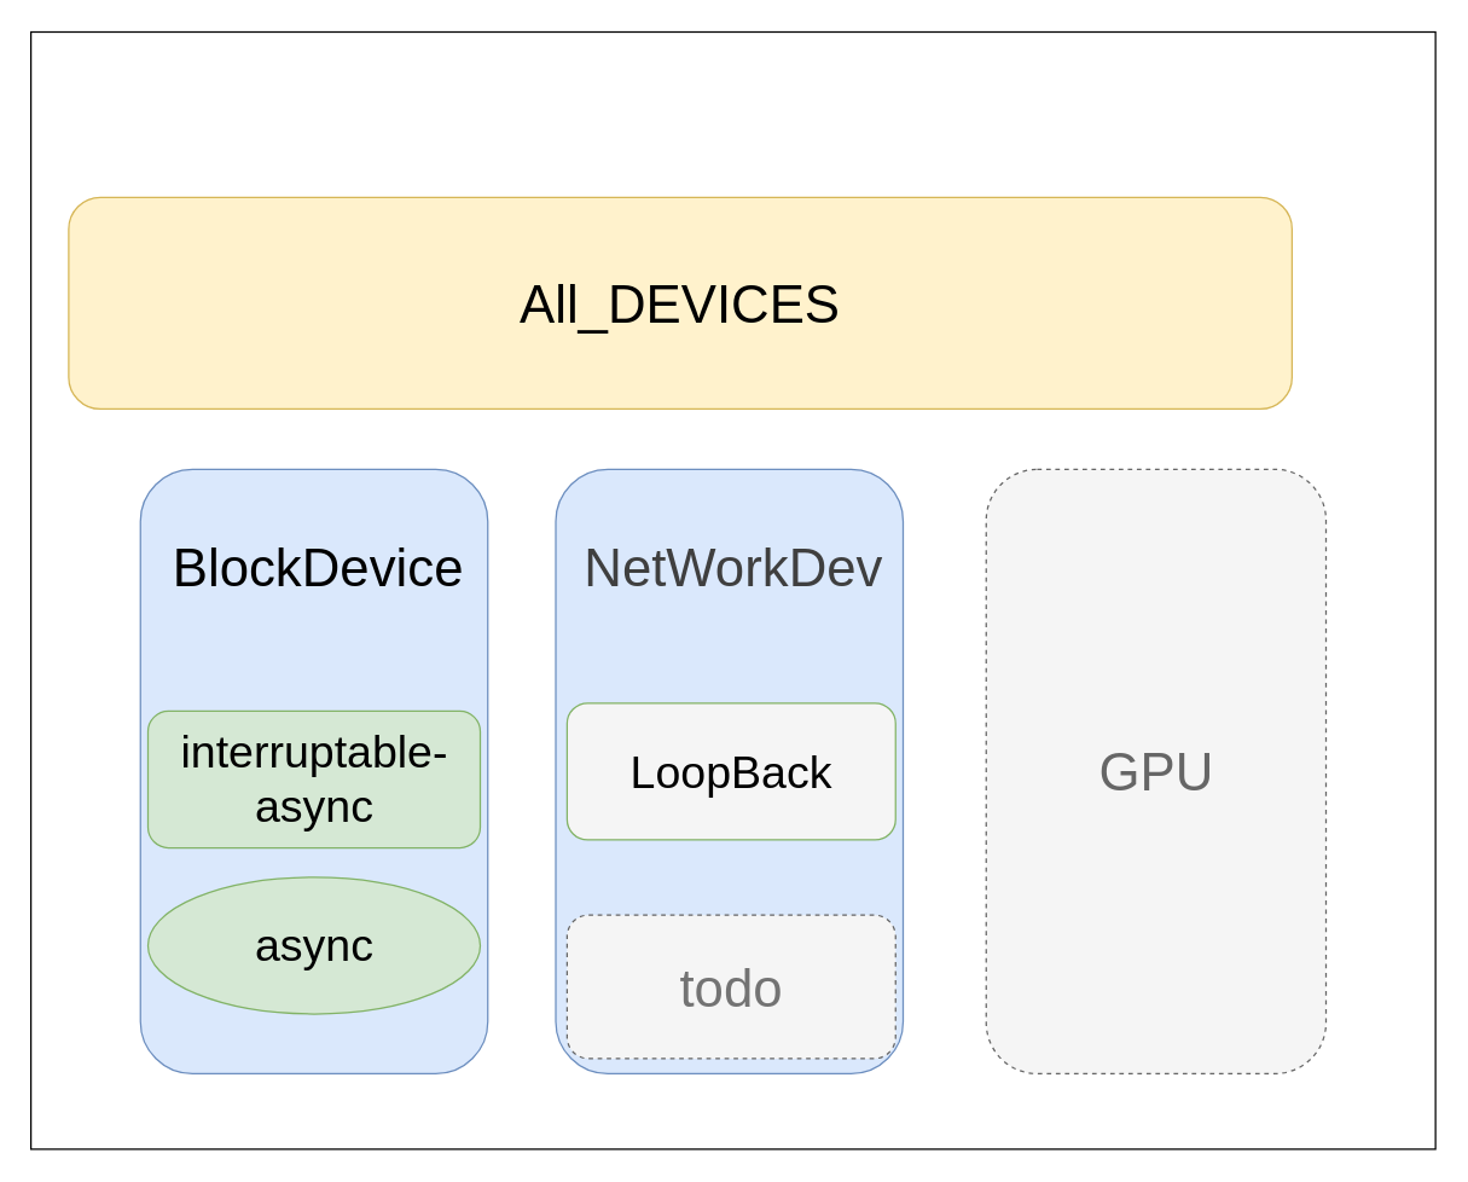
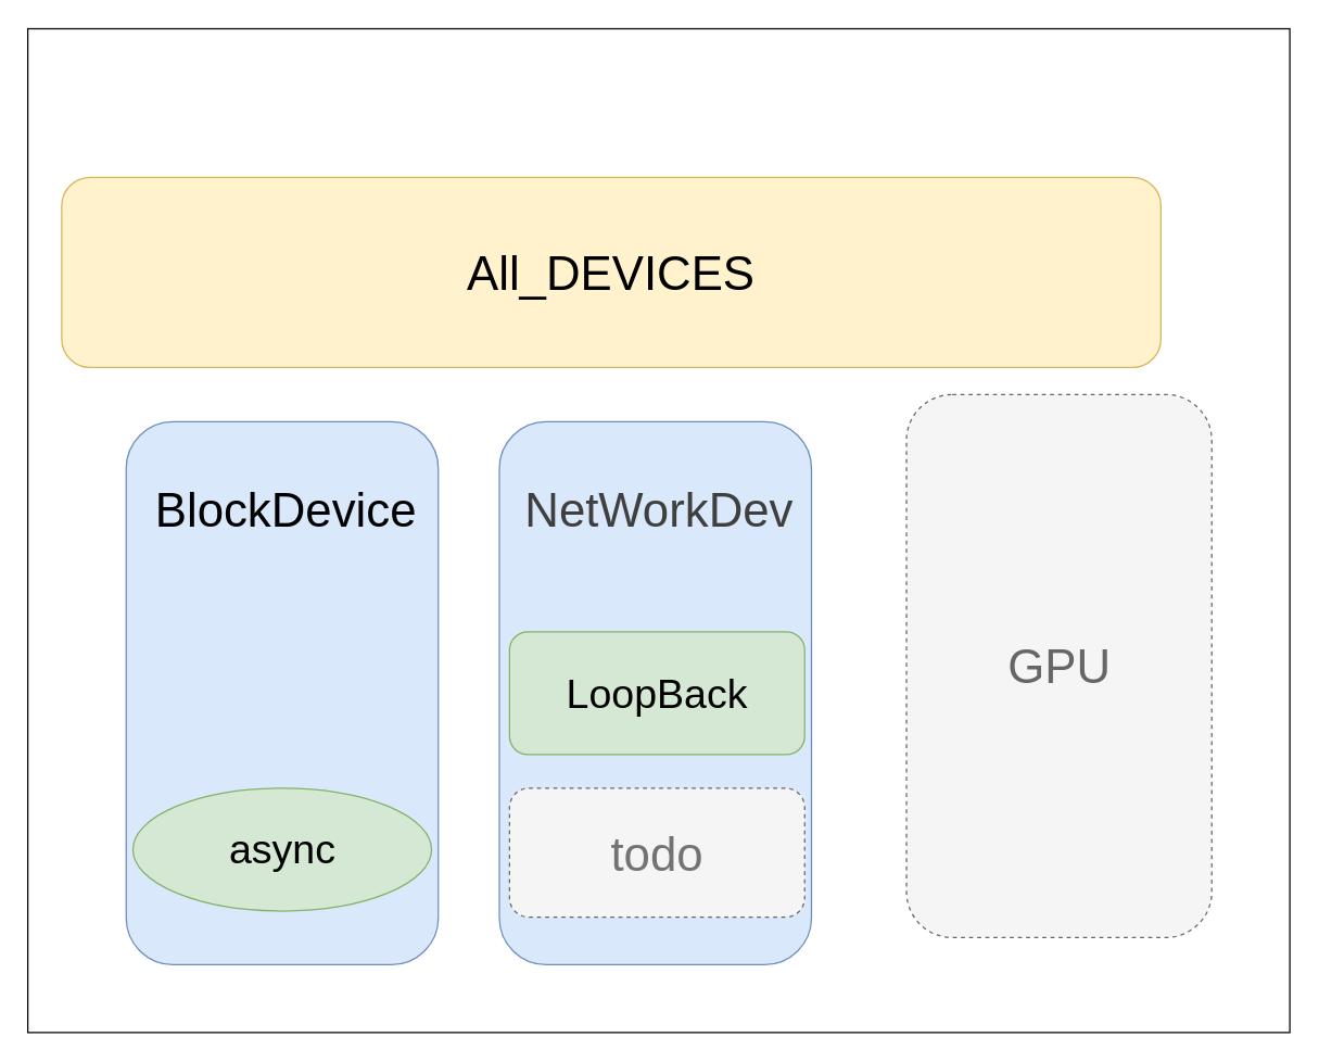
  <mxCell id="0" />
  <mxCell id="1" parent="0" />
  <mxCell id="2" value="" style="rounded=0;whiteSpace=wrap;html=1;" vertex="1" parent="1"><mxGeometry x="20" y="20.5" width="930" height="739.5" as="geometry" /></mxCell>
  <mxCell id="3" value="&lt;font style=&quot;font-size: 35px;&quot;&gt;All_DEVICES&lt;/font&gt;" style="rounded=1;whiteSpace=wrap;html=1;fillColor=#fff2cc;strokeColor=#d6b656;" vertex="1" parent="1"><mxGeometry x="45" y="130" width="810" height="140" as="geometry" /></mxCell>
- <mxCell id="4" value="&lt;font style=&quot;color: rgb(102, 102, 102); font-size: 35px;&quot;&gt;GPU&lt;/font&gt;" style="rounded=1;whiteSpace=wrap;html=1;fillColor=#f5f5f5;fontColor=#333333;strokeColor=#666666;dashed=1;" vertex="1" parent="1"><mxGeometry x="652.5" y="310" width="225" height="400" as="geometry" /></mxCell>
+ <mxCell id="4" value="&lt;font style=&quot;color: rgb(102, 102, 102); font-size: 35px;&quot;&gt;GPU&lt;/font&gt;" style="rounded=1;whiteSpace=wrap;html=1;fillColor=#f5f5f5;fontColor=#333333;strokeColor=#666666;dashed=1;" vertex="1" parent="1"><mxGeometry x="667.5" y="290" width="225" height="400" as="geometry" /></mxCell>
  <mxCell id="5" value="" style="rounded=1;whiteSpace=wrap;html=1;fillColor=#dae8fc;strokeColor=#6c8ebf;" vertex="1" parent="1"><mxGeometry x="92.5" y="310" width="230" height="400" as="geometry" /></mxCell>
  <mxCell id="6" value="" style="rounded=1;whiteSpace=wrap;html=1;fillColor=#dae8fc;strokeColor=#6c8ebf;" vertex="1" parent="1"><mxGeometry x="367.5" y="310" width="230" height="400" as="geometry" /></mxCell>
- <mxCell id="7" value="&lt;font style=&quot;font-size: 35px; color: rgb(115, 115, 115);&quot;&gt;todo&lt;/font&gt;" style="rounded=1;whiteSpace=wrap;html=1;fillColor=#f5f5f5;fontColor=#333333;strokeColor=#666666;dashed=1;" vertex="1" parent="1"><mxGeometry x="375" y="605" width="217.5" height="95" as="geometry" /></mxCell>
- <mxCell id="8" value="&lt;font style=&quot;font-size: 30px;&quot;&gt;interruptable-async&lt;/font&gt;" style="rounded=1;whiteSpace=wrap;html=1;fillColor=#d5e8d4;strokeColor=#82b366;" vertex="1" parent="1"><mxGeometry x="97.5" y="470" width="220" height="90.5" as="geometry" /></mxCell>
+ <mxCell id="7" value="&lt;font style=&quot;font-size: 35px; color: rgb(115, 115, 115);&quot;&gt;todo&lt;/font&gt;" style="rounded=1;whiteSpace=wrap;html=1;fillColor=#f5f5f5;fontColor=#333333;strokeColor=#666666;dashed=1;" vertex="1" parent="1"><mxGeometry x="375" y="580" width="217.5" height="95" as="geometry" /></mxCell>
  <mxCell id="9" value="&lt;font style=&quot;font-size: 30px;&quot;&gt;async&lt;/font&gt;" style="ellipse;whiteSpace=wrap;html=1;fillColor=#d5e8d4;strokeColor=#82b366;" vertex="1" parent="1"><mxGeometry x="97.5" y="580" width="220" height="90.5" as="geometry" /></mxCell>
  <mxCell id="10" value="&lt;font style=&quot;font-size: 35px;&quot;&gt;BlockDevice&lt;/font&gt;" style="text;html=1;align=center;verticalAlign=middle;whiteSpace=wrap;rounded=0;" vertex="1" parent="1"><mxGeometry x="92.5" y="350" width="235" height="50" as="geometry" /></mxCell>
  <mxCell id="11" value="&lt;span style=&quot;color: rgb(63, 63, 63); font-size: 35px;&quot;&gt;NetWorkDev&lt;/span&gt;" style="text;html=1;align=center;verticalAlign=middle;whiteSpace=wrap;rounded=0;" vertex="1" parent="1"><mxGeometry x="367.5" y="350" width="235" height="50" as="geometry" /></mxCell>
- <mxCell id="12" value="&lt;span style=&quot;font-size: 30px;&quot;&gt;LoopBack&lt;/span&gt;" style="rounded=1;whiteSpace=wrap;html=1;fillColor=#f5f5f5;strokeColor=#82b366;" vertex="1" parent="1"><mxGeometry x="375" y="464.75" width="217.5" height="90.5" as="geometry" /></mxCell>
+ <mxCell id="12" value="&lt;span style=&quot;font-size: 30px;&quot;&gt;LoopBack&lt;/span&gt;" style="rounded=1;whiteSpace=wrap;html=1;fillColor=#d5e8d4;strokeColor=#82b366;" vertex="1" parent="1"><mxGeometry x="375" y="464.75" width="217.5" height="90.5" as="geometry" /></mxCell>
